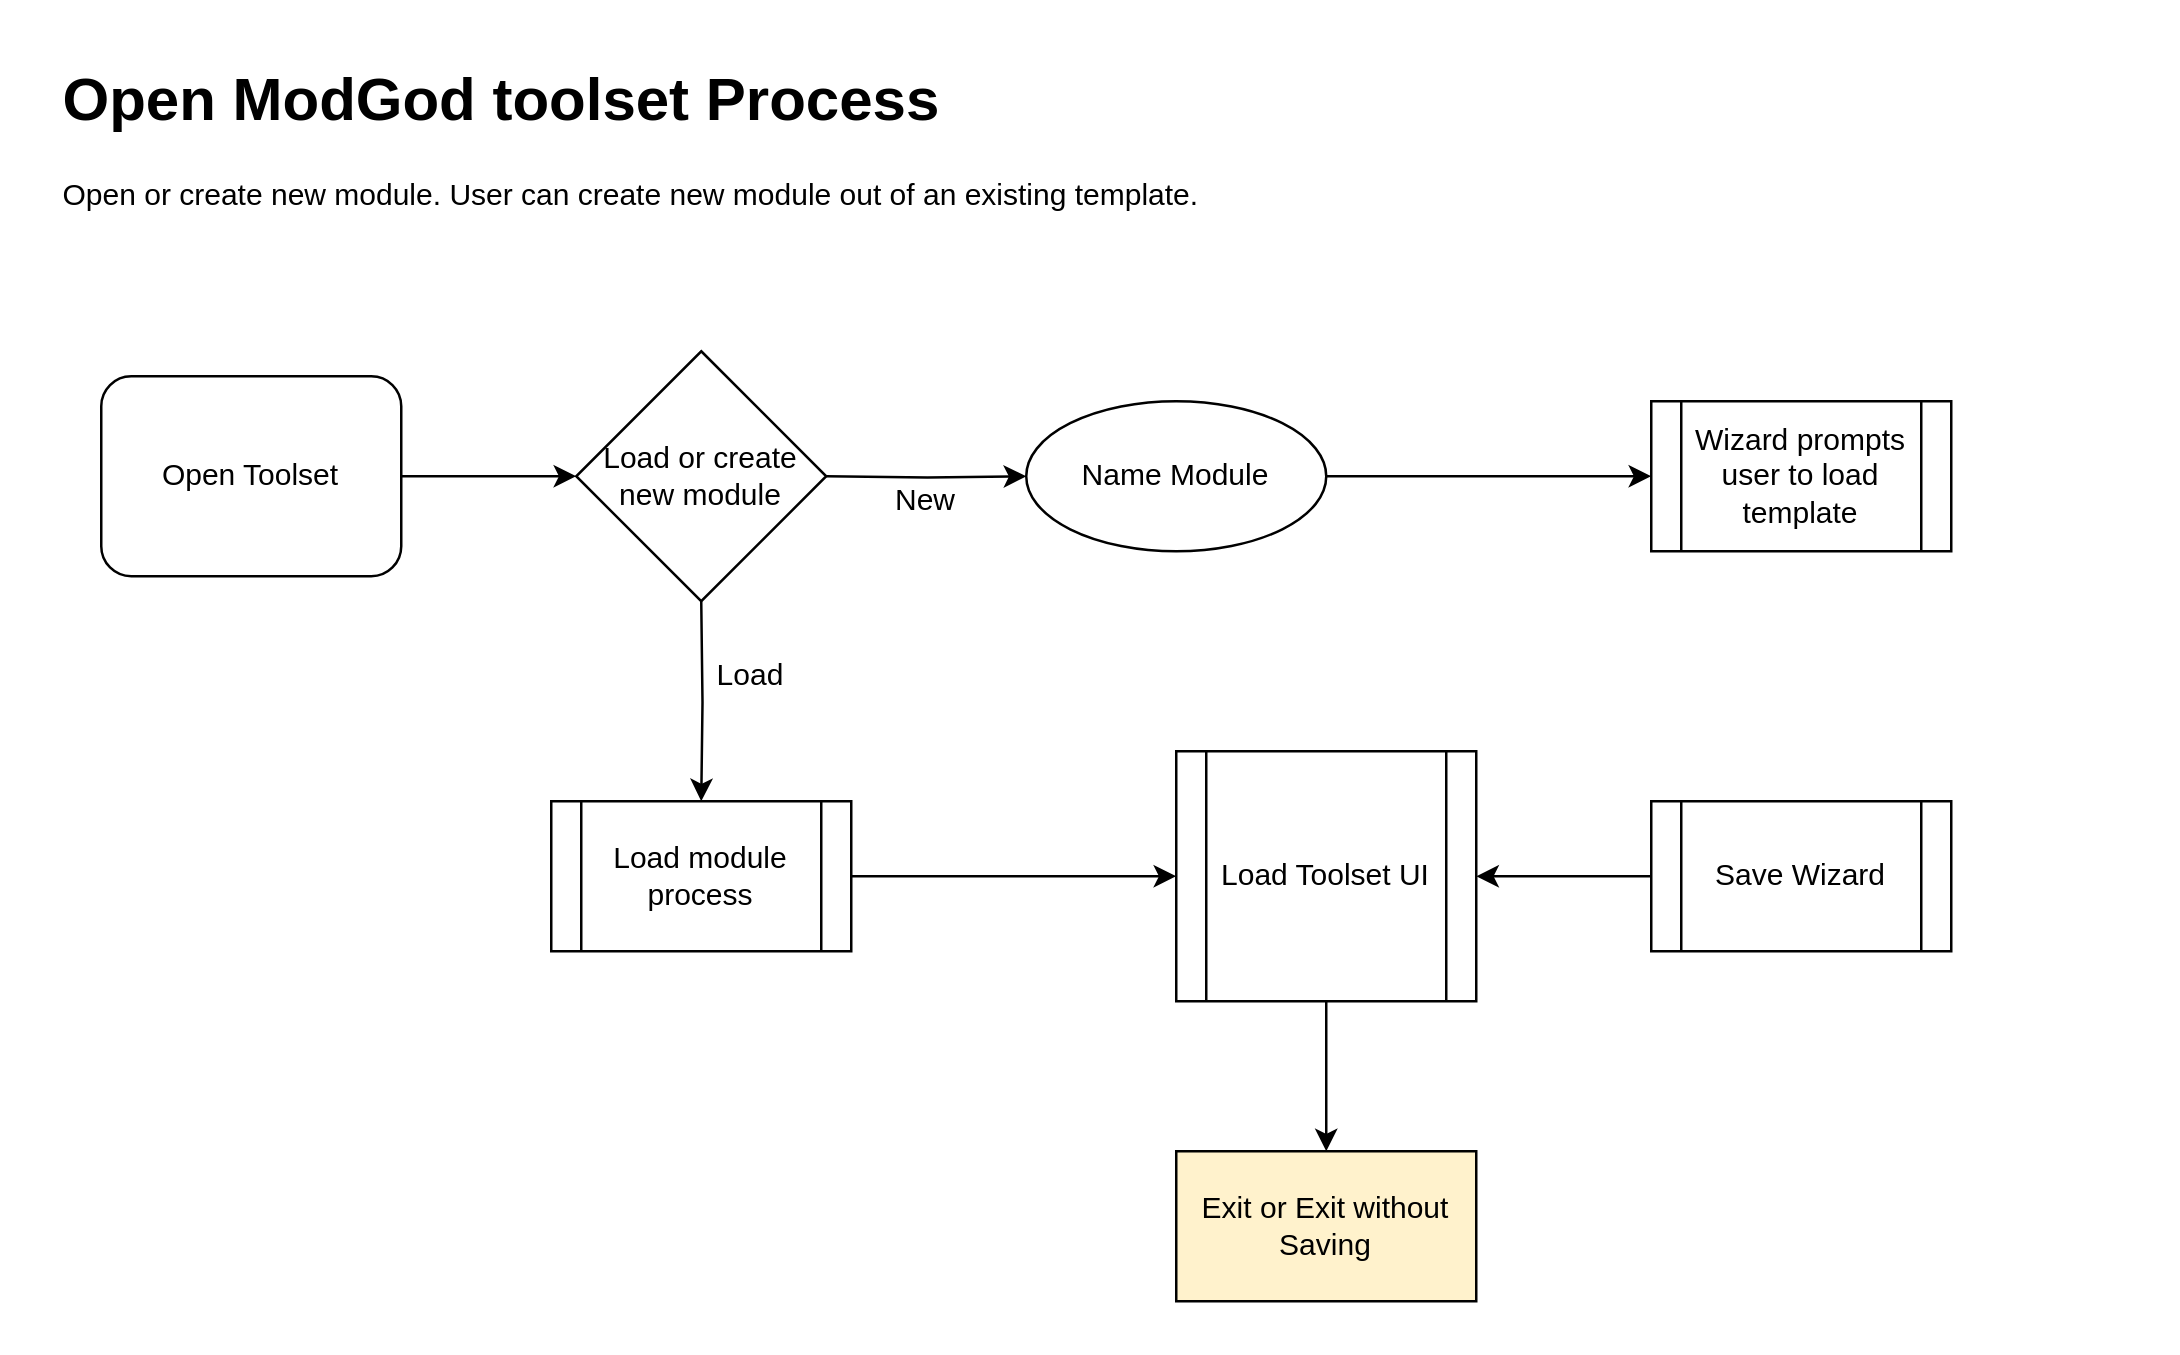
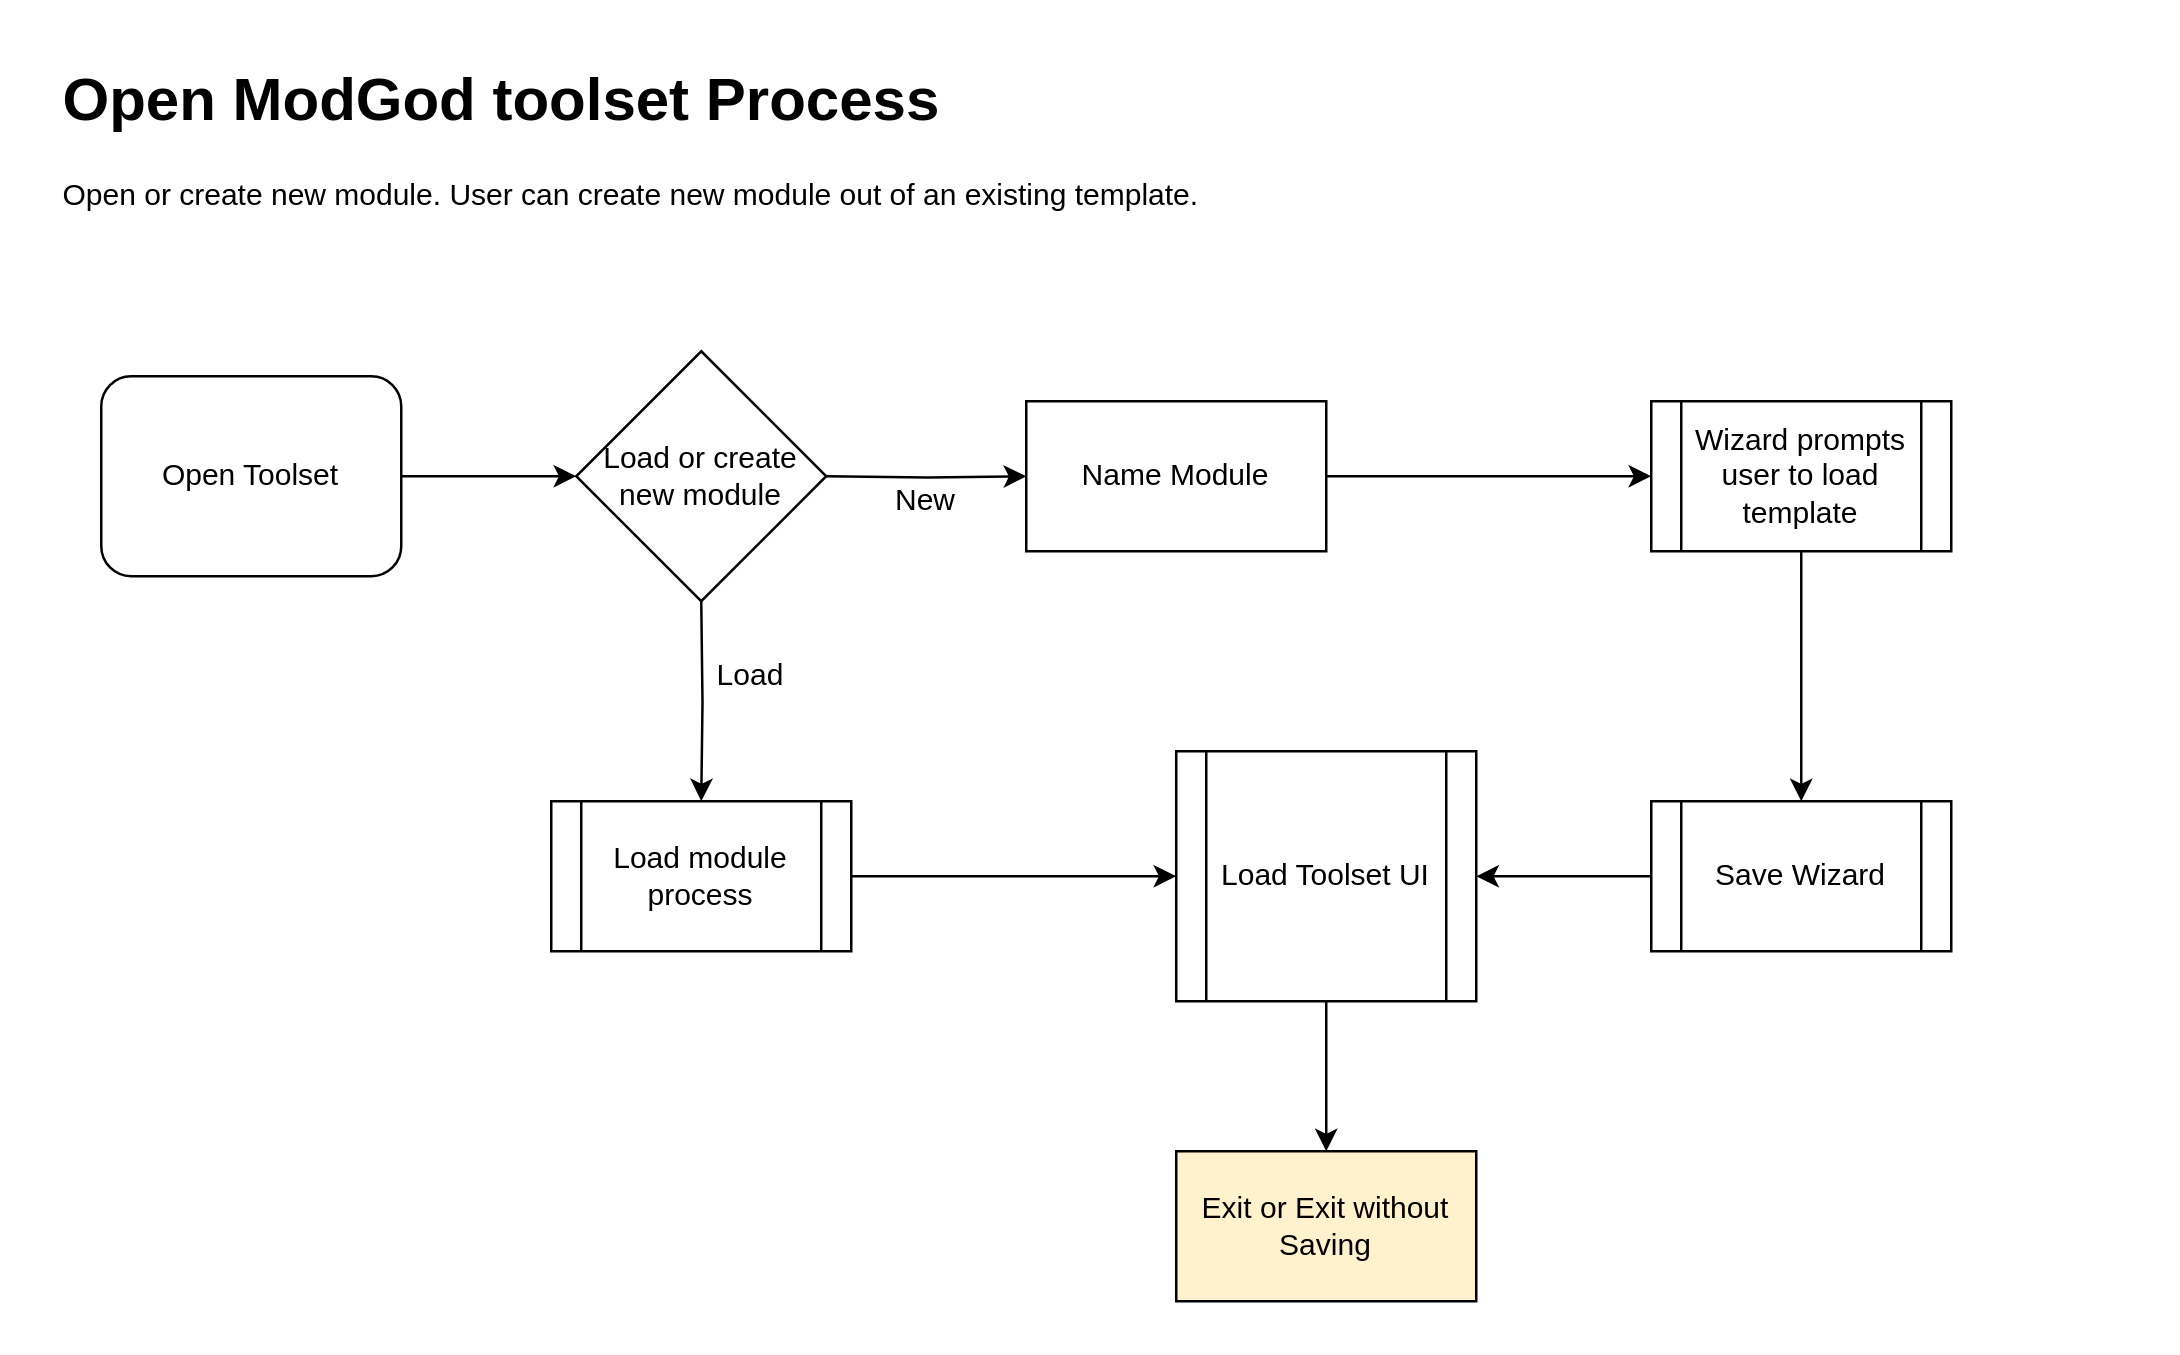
  <mxCell id="0" />
  <mxCell id="1" parent="0" />
  <mxCell id="2" value="" style="edgeStyle=orthogonalEdgeStyle;rounded=0;orthogonalLoop=1;jettySize=auto;html=1;" parent="1" source="3" edge="1"><mxGeometry relative="1" as="geometry"><mxPoint x="230" y="190" as="targetPoint" /></mxGeometry></mxCell>
  <mxCell id="3" value="Open Toolset" style="whiteSpace=wrap;html=1;rounded=1;" parent="1" vertex="1"><mxGeometry x="40" y="150" width="120" height="80" as="geometry" /></mxCell>
  <mxCell id="4" value="" style="edgeStyle=orthogonalEdgeStyle;rounded=0;orthogonalLoop=1;jettySize=auto;html=1;" parent="1" source="18" target="7" edge="1"><mxGeometry relative="1" as="geometry" /></mxCell>
  <mxCell id="5" value="Load or create new module" style="rhombus;whiteSpace=wrap;html=1;" parent="1" vertex="1"><mxGeometry x="230" y="140" width="100" height="100" as="geometry" /></mxCell>
+ <mxCell id="6" style="edgeStyle=orthogonalEdgeStyle;rounded=0;orthogonalLoop=1;jettySize=auto;html=1;entryX=0.5;entryY=0;entryDx=0;entryDy=0;" parent="1" source="7" target="16" edge="1"><mxGeometry relative="1" as="geometry" /></mxCell>
  <mxCell id="7" value="Wizard prompts user to load template" style="shape=process;whiteSpace=wrap;html=1;backgroundOutline=1;" parent="1" vertex="1"><mxGeometry x="660" y="160" width="120" height="60" as="geometry" /></mxCell>
  <mxCell id="8" style="edgeStyle=orthogonalEdgeStyle;rounded=0;orthogonalLoop=1;jettySize=auto;html=1;entryX=0;entryY=0.5;entryDx=0;entryDy=0;" parent="1" source="9" target="14" edge="1"><mxGeometry relative="1" as="geometry" /></mxCell>
  <mxCell id="9" value="Load module process" style="shape=process;whiteSpace=wrap;html=1;backgroundOutline=1;" parent="1" vertex="1"><mxGeometry x="220" y="320" width="120" height="60" as="geometry" /></mxCell>
  <mxCell id="10" value="Load" style="text;html=1;strokeColor=none;fillColor=none;align=center;verticalAlign=middle;whiteSpace=wrap;rounded=0;" parent="1" vertex="1"><mxGeometry x="280" y="260" width="40" height="20" as="geometry" /></mxCell>
  <mxCell id="11" value="" style="edgeStyle=orthogonalEdgeStyle;rounded=0;orthogonalLoop=1;jettySize=auto;html=1;entryX=0.5;entryY=0;entryDx=0;entryDy=0;" parent="1" target="9" edge="1"><mxGeometry relative="1" as="geometry"><mxPoint x="280" y="240" as="sourcePoint" /><mxPoint x="280" y="280" as="targetPoint" /></mxGeometry></mxCell>
  <mxCell id="12" value="New" style="text;html=1;strokeColor=none;fillColor=none;align=center;verticalAlign=middle;whiteSpace=wrap;rounded=0;" parent="1" vertex="1"><mxGeometry x="350" y="190" width="40" height="20" as="geometry" /></mxCell>
  <mxCell id="13" style="edgeStyle=orthogonalEdgeStyle;rounded=0;orthogonalLoop=1;jettySize=auto;html=1;entryX=0.5;entryY=0;entryDx=0;entryDy=0;" parent="1" source="14" target="17" edge="1"><mxGeometry relative="1" as="geometry" /></mxCell>
  <mxCell id="14" value="Load Toolset UI" style="shape=process;whiteSpace=wrap;html=1;backgroundOutline=1;" parent="1" vertex="1"><mxGeometry x="470" y="300" width="120" height="100" as="geometry" /></mxCell>
  <mxCell id="15" style="edgeStyle=orthogonalEdgeStyle;rounded=0;orthogonalLoop=1;jettySize=auto;html=1;entryX=1;entryY=0.5;entryDx=0;entryDy=0;" parent="1" source="16" target="14" edge="1"><mxGeometry relative="1" as="geometry" /></mxCell>
  <mxCell id="16" value="Save Wizard" style="shape=process;whiteSpace=wrap;html=1;backgroundOutline=1;" parent="1" vertex="1"><mxGeometry x="660" y="320" width="120" height="60" as="geometry" /></mxCell>
  <mxCell id="17" value="Exit or Exit without Saving" style="rounded=0;whiteSpace=wrap;html=1;fillColor=#fff2cc;" parent="1" vertex="1"><mxGeometry x="470" y="460" width="120" height="60" as="geometry" /></mxCell>
- <mxCell id="18" value="Name Module" style="ellipse;whiteSpace=wrap;html=1;" parent="1" vertex="1"><mxGeometry x="410" y="160" width="120" height="60" as="geometry" /></mxCell>
+ <mxCell id="18" value="Name Module" style="rounded=0;whiteSpace=wrap;html=1;" parent="1" vertex="1"><mxGeometry x="410" y="160" width="120" height="60" as="geometry" /></mxCell>
  <mxCell id="19" value="" style="edgeStyle=orthogonalEdgeStyle;rounded=0;orthogonalLoop=1;jettySize=auto;html=1;" parent="1" target="18" edge="1"><mxGeometry relative="1" as="geometry"><mxPoint x="330" y="190" as="sourcePoint" /><mxPoint x="560" y="190" as="targetPoint" /></mxGeometry></mxCell>
  <mxCell id="20" value="&lt;h1&gt;Open ModGod toolset Process&lt;/h1&gt;&lt;p&gt;Open or create new module. User can create new module out of an existing template.&lt;/p&gt;" style="text;html=1;strokeColor=none;fillColor=none;spacing=5;spacingTop=-20;whiteSpace=wrap;overflow=hidden;rounded=0;" vertex="1" parent="1"><mxGeometry x="20" y="20" width="830" height="120" as="geometry" /></mxCell>
